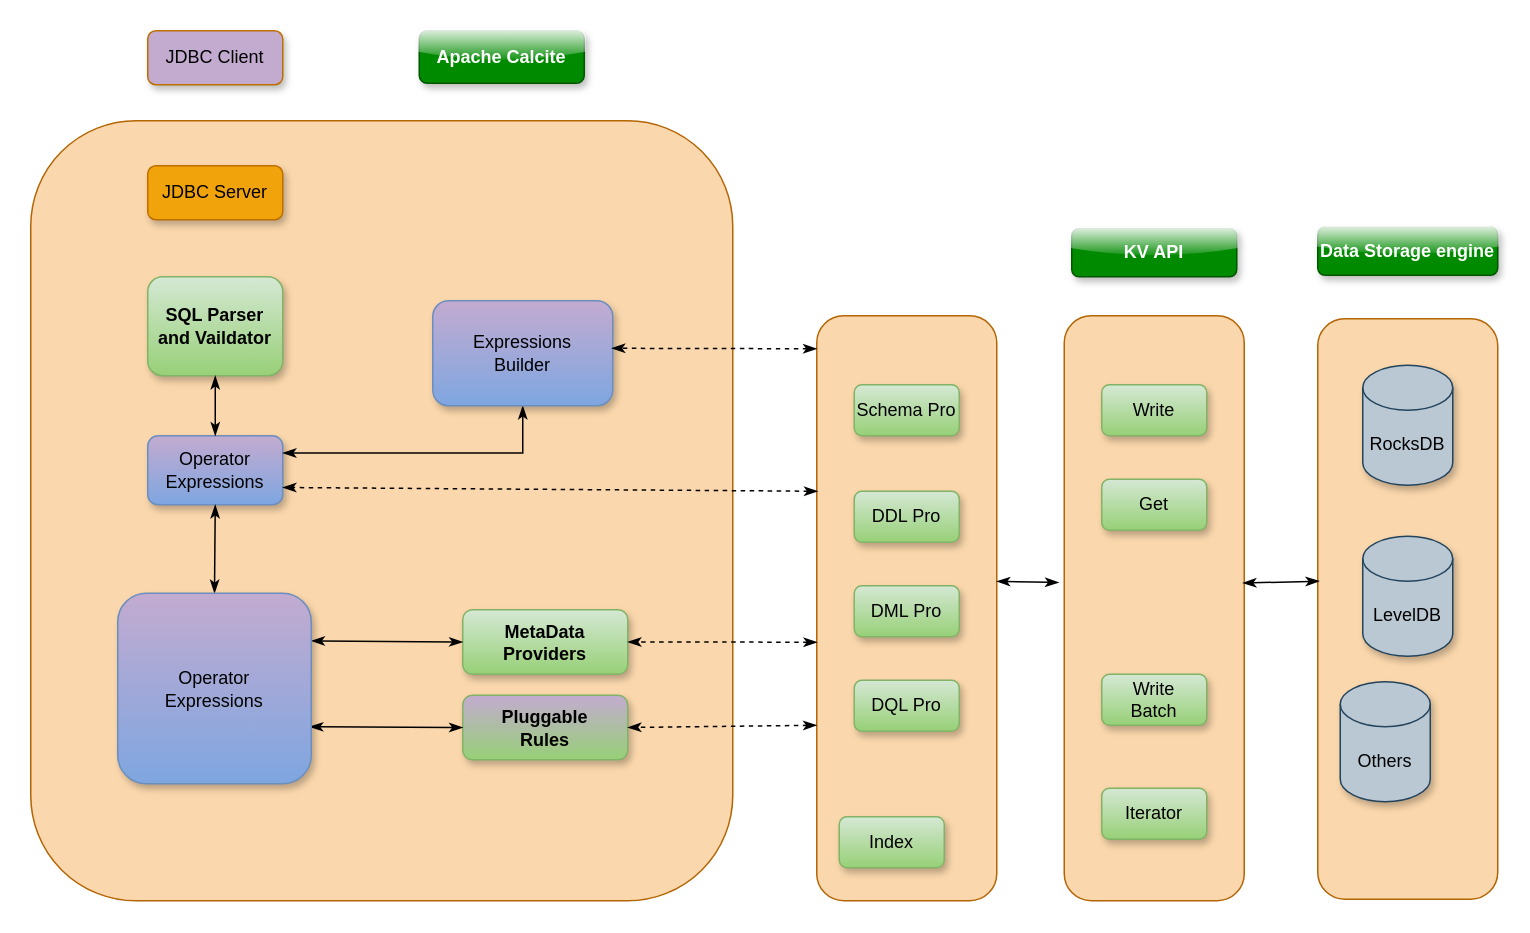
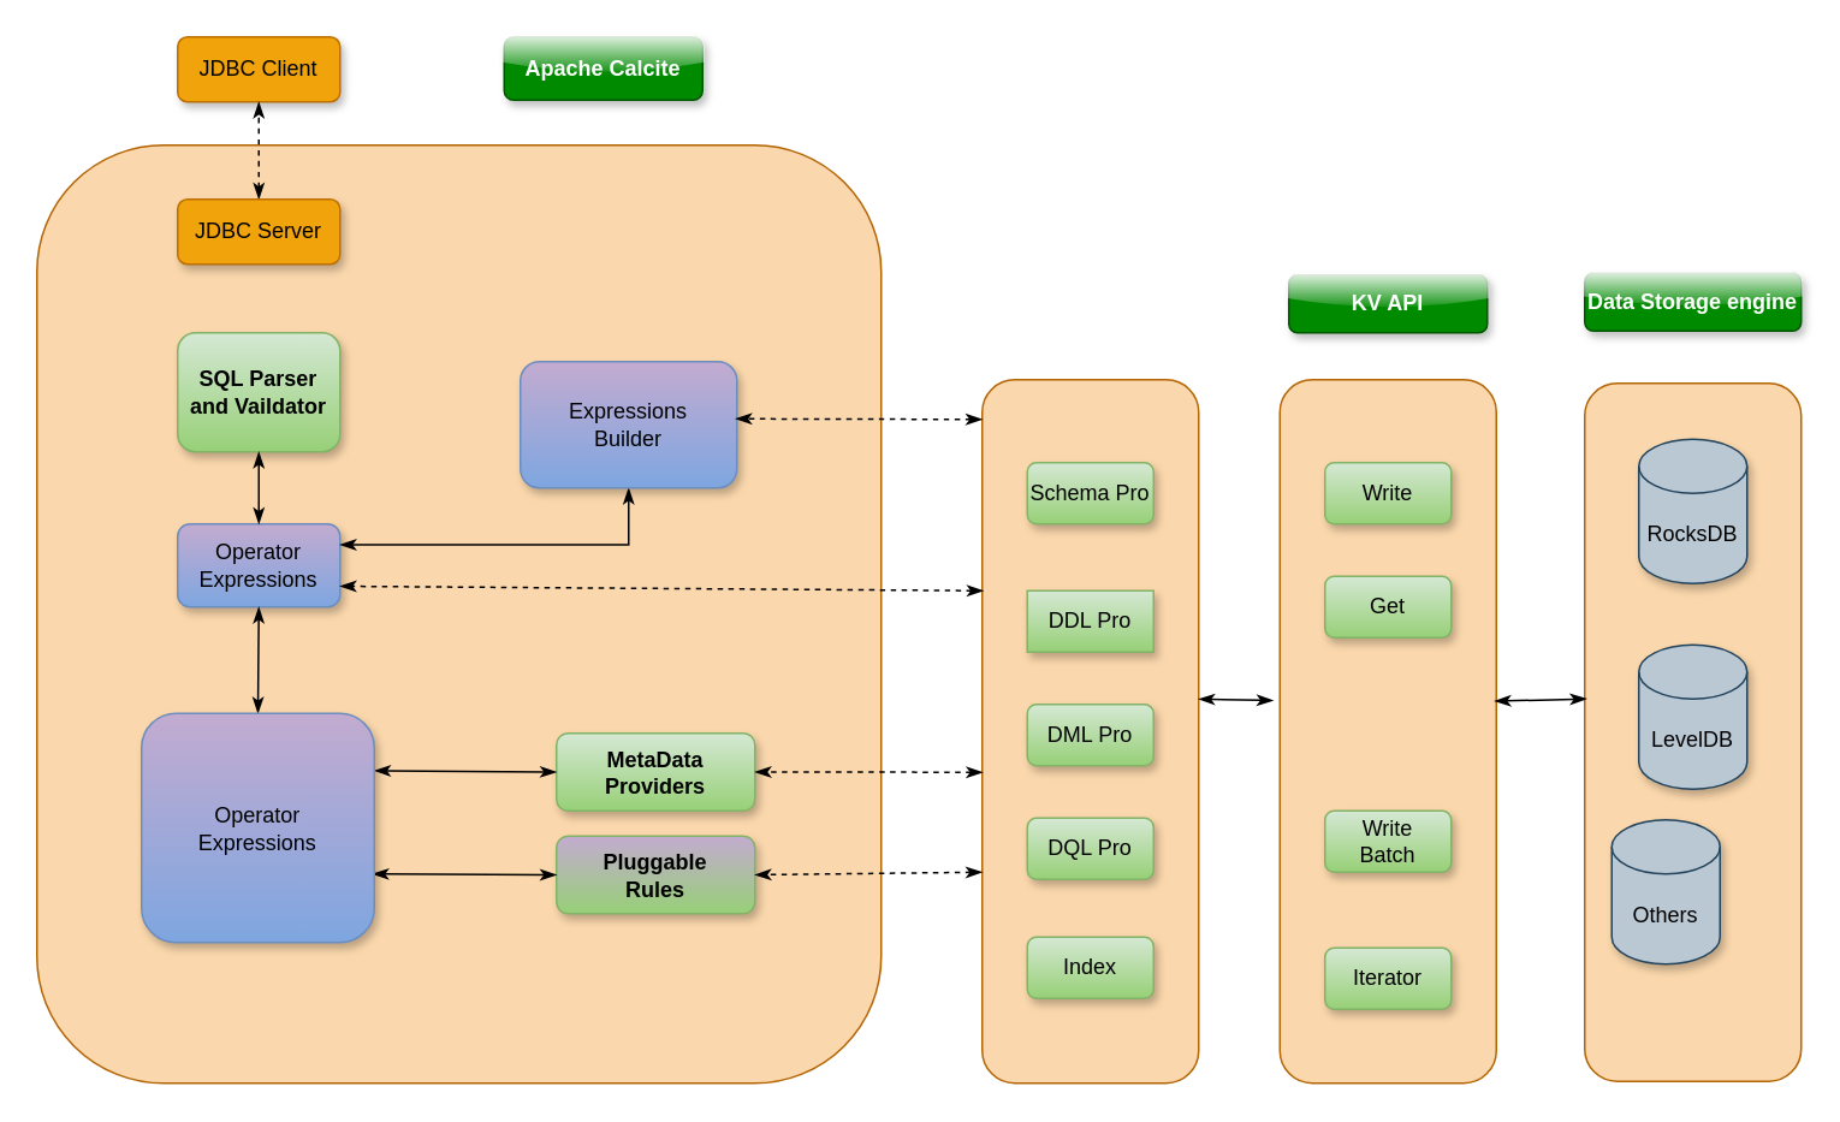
  <mxCell id="0" />
  <mxCell id="1" parent="0" />
  <mxCell id="2" value="" style="rounded=1;whiteSpace=wrap;html=1;hachureGap=4;pointerEvents=0;strokeWidth=1;glass=0;shadow=0;fillColor=#fad7ac;strokeColor=#b46504;" parent="1" vertex="1"><mxGeometry x="20" y="80" width="468" height="520" as="geometry" /></mxCell>
  <mxCell id="3" value="Apache Calcite" style="rounded=1;whiteSpace=wrap;html=1;hachureGap=4;pointerEvents=0;fillColor=#008a00;strokeColor=#005700;fontColor=#ffffff;fontStyle=1;shadow=1;glass=1;" parent="1" vertex="1"><mxGeometry x="279" y="20" width="110" height="35" as="geometry" /></mxCell>
- <mxCell id="4" value="JDBC Client" style="rounded=1;whiteSpace=wrap;html=1;shadow=1;glass=0;hachureGap=4;pointerEvents=0;strokeWidth=1;fillColor=#c3abd0;strokeColor=#BD7000;fontColor=#000000;sketch=0;" parent="1" vertex="1"><mxGeometry x="98" y="20" width="90" height="36" as="geometry" /></mxCell>
+ <mxCell id="4" value="JDBC Client" style="rounded=1;whiteSpace=wrap;html=1;shadow=1;glass=0;hachureGap=4;pointerEvents=0;strokeWidth=1;fillColor=#f0a30a;strokeColor=#BD7000;fontColor=#000000;sketch=0;" parent="1" vertex="1"><mxGeometry x="98" y="20" width="90" height="36" as="geometry" /></mxCell>
+ <mxCell id="5" value="" style="edgeStyle=none;curved=1;rounded=0;orthogonalLoop=1;jettySize=auto;html=1;endArrow=classicThin;sourcePerimeterSpacing=8;targetPerimeterSpacing=8;dashed=1;startArrow=classicThin;startFill=1;endFill=1;entryX=0.5;entryY=1;entryDx=0;entryDy=0;exitX=0.5;exitY=0;exitDx=0;exitDy=0;" parent="1" source="6" target="4" edge="1"><mxGeometry relative="1" as="geometry"><mxPoint x="141" y="100" as="sourcePoint" /><Array as="points" /></mxGeometry></mxCell>
  <mxCell id="6" value="JDBC Server" style="rounded=1;whiteSpace=wrap;html=1;shadow=1;glass=0;hachureGap=4;pointerEvents=0;strokeWidth=1;fillColor=#f0a30a;strokeColor=#BD7000;fontColor=#000000;" parent="1" vertex="1"><mxGeometry x="98" y="110" width="90" height="36" as="geometry" /></mxCell>
  <mxCell id="7" value="SQL Parser&lt;br&gt;and Vaildator" style="rounded=1;whiteSpace=wrap;html=1;shadow=1;glass=0;hachureGap=4;pointerEvents=0;strokeWidth=1;fillColor=#D5E8D4;fontStyle=1;strokeColor=#82b366;gradientColor=#97d077;" parent="1" vertex="1"><mxGeometry x="98" y="184" width="90" height="66" as="geometry" /></mxCell>
  <mxCell id="8" value="Operator&lt;br&gt;Expressions" style="rounded=1;whiteSpace=wrap;html=1;shadow=1;glass=0;hachureGap=4;pointerEvents=0;strokeWidth=1;fillColor=#C3ABD0;gradientColor=#7ea6e0;strokeColor=#6c8ebf;" parent="1" vertex="1"><mxGeometry x="98" y="290" width="90" height="46" as="geometry" /></mxCell>
  <mxCell id="9" style="edgeStyle=orthogonalEdgeStyle;rounded=0;orthogonalLoop=1;jettySize=auto;html=1;exitX=0.5;exitY=1;exitDx=0;exitDy=0;startArrow=classicThin;startFill=1;endArrow=classicThin;endFill=1;sourcePerimeterSpacing=8;targetPerimeterSpacing=8;entryX=1;entryY=0.25;entryDx=0;entryDy=0;" parent="1" source="10" target="8" edge="1"><mxGeometry relative="1" as="geometry" /></mxCell>
  <mxCell id="10" value="Expressions&lt;br&gt;Builder" style="rounded=1;whiteSpace=wrap;html=1;shadow=1;glass=0;hachureGap=4;pointerEvents=0;strokeWidth=1;fillColor=#C3ABD0;gradientColor=#7ea6e0;strokeColor=#6C8EBF;" parent="1" vertex="1"><mxGeometry x="288" y="200" width="120" height="70" as="geometry" /></mxCell>
  <mxCell id="11" value="MetaData&lt;br&gt;Providers" style="rounded=1;whiteSpace=wrap;html=1;shadow=1;glass=0;hachureGap=4;pointerEvents=0;strokeWidth=1;fillColor=#d5e8d4;fontStyle=1;gradientColor=#97d077;strokeColor=#82b366;" parent="1" vertex="1"><mxGeometry x="308" y="406" width="110" height="43" as="geometry" /></mxCell>
  <mxCell id="12" value="Pluggable&lt;br&gt;Rules" style="rounded=1;whiteSpace=wrap;html=1;shadow=1;glass=0;hachureGap=4;pointerEvents=0;strokeWidth=1;fillColor=#C3ABD0;fontStyle=1;gradientColor=#97d077;strokeColor=#82b366;" parent="1" vertex="1"><mxGeometry x="308" y="463" width="110" height="43" as="geometry" /></mxCell>
  <mxCell id="13" value="" style="edgeStyle=none;curved=1;rounded=0;orthogonalLoop=1;jettySize=auto;html=1;endArrow=classicThin;sourcePerimeterSpacing=8;targetPerimeterSpacing=8;startArrow=classicThin;startFill=1;endFill=1;exitX=0.5;exitY=0;exitDx=0;exitDy=0;" parent="1" source="8" edge="1"><mxGeometry relative="1" as="geometry"><mxPoint x="153" y="194" as="sourcePoint" /><mxPoint x="143" y="250" as="targetPoint" /></mxGeometry></mxCell>
  <mxCell id="14" value="" style="edgeStyle=none;curved=1;rounded=0;orthogonalLoop=1;jettySize=auto;html=1;endArrow=classicThin;sourcePerimeterSpacing=8;targetPerimeterSpacing=8;startArrow=classicThin;startFill=1;endFill=1;entryX=0.5;entryY=1;entryDx=0;entryDy=0;exitX=0.5;exitY=0;exitDx=0;exitDy=0;" parent="1" source="40" target="8" edge="1"><mxGeometry relative="1" as="geometry"><mxPoint x="208" y="364" as="sourcePoint" /><mxPoint x="208" y="326" as="targetPoint" /></mxGeometry></mxCell>
  <mxCell id="15" value="" style="edgeStyle=none;curved=1;rounded=0;orthogonalLoop=1;jettySize=auto;html=1;endArrow=classicThin;sourcePerimeterSpacing=8;targetPerimeterSpacing=8;startArrow=classicThin;startFill=1;endFill=1;entryX=0;entryY=0.5;entryDx=0;entryDy=0;exitX=1;exitY=0.25;exitDx=0;exitDy=0;" parent="1" source="40" target="11" edge="1"><mxGeometry relative="1" as="geometry"><mxPoint x="234" y="425" as="sourcePoint" /><mxPoint x="153" y="346" as="targetPoint" /></mxGeometry></mxCell>
  <mxCell id="16" value="" style="edgeStyle=none;curved=1;rounded=0;orthogonalLoop=1;jettySize=auto;html=1;endArrow=classicThin;sourcePerimeterSpacing=8;targetPerimeterSpacing=8;startArrow=classicThin;startFill=1;endFill=1;entryX=0;entryY=0.5;entryDx=0;entryDy=0;exitX=0.992;exitY=0.701;exitDx=0;exitDy=0;exitPerimeter=0;" parent="1" source="40" target="12" edge="1"><mxGeometry relative="1" as="geometry"><mxPoint x="225" y="487" as="sourcePoint" /><mxPoint x="318" y="437.5" as="targetPoint" /></mxGeometry></mxCell>
  <mxCell id="17" value="KV API" style="rounded=1;whiteSpace=wrap;html=1;hachureGap=4;pointerEvents=0;fillColor=#008a00;strokeColor=#005700;fontColor=#ffffff;fontStyle=1;shadow=1;glass=1;" parent="1" vertex="1"><mxGeometry x="714" y="152" width="110" height="32" as="geometry" /></mxCell>
  <mxCell id="18" value="Data Storage engine" style="rounded=1;whiteSpace=wrap;html=1;hachureGap=4;pointerEvents=0;fillColor=#008a00;strokeColor=#005700;fontColor=#ffffff;fontStyle=1;shadow=1;glass=1;" parent="1" vertex="1"><mxGeometry x="878" y="151" width="120" height="32" as="geometry" /></mxCell>
  <mxCell id="19" value="" style="rounded=1;whiteSpace=wrap;html=1;shadow=0;glass=0;hachureGap=4;pointerEvents=0;strokeWidth=1;fillColor=#fad7ac;strokeColor=#b46504;" parent="1" vertex="1"><mxGeometry x="544" y="210" width="120" height="390" as="geometry" /></mxCell>
  <mxCell id="20" value="" style="rounded=1;whiteSpace=wrap;html=1;shadow=0;glass=0;hachureGap=4;pointerEvents=0;strokeWidth=1;fillColor=#fad7ac;strokeColor=#b46504;" parent="1" vertex="1"><mxGeometry x="709" y="210" width="120" height="390" as="geometry" /></mxCell>
  <mxCell id="21" value="" style="rounded=1;whiteSpace=wrap;html=1;shadow=0;glass=0;hachureGap=4;pointerEvents=0;strokeWidth=1;fillColor=#fad7ac;strokeColor=#b46504;" parent="1" vertex="1"><mxGeometry x="878" y="212" width="120" height="387" as="geometry" /></mxCell>
  <mxCell id="22" value="" style="edgeStyle=none;curved=1;rounded=0;orthogonalLoop=1;jettySize=auto;html=1;endArrow=classicThin;sourcePerimeterSpacing=8;targetPerimeterSpacing=8;dashed=1;startArrow=classicThin;startFill=1;endFill=1;entryX=0.994;entryY=0.453;entryDx=0;entryDy=0;entryPerimeter=0;" parent="1" target="10" edge="1"><mxGeometry relative="1" as="geometry"><mxPoint x="544" y="232" as="sourcePoint" /><mxPoint x="448" y="290" as="targetPoint" /><Array as="points" /></mxGeometry></mxCell>
  <mxCell id="23" value="" style="edgeStyle=none;curved=1;rounded=0;orthogonalLoop=1;jettySize=auto;html=1;endArrow=classicThin;sourcePerimeterSpacing=8;targetPerimeterSpacing=8;dashed=1;startArrow=classicThin;startFill=1;endFill=1;entryX=1;entryY=0.75;entryDx=0;entryDy=0;exitX=0.005;exitY=0.3;exitDx=0;exitDy=0;exitPerimeter=0;" parent="1" source="19" target="8" edge="1"><mxGeometry relative="1" as="geometry"><mxPoint x="559.52" y="241.06" as="sourcePoint" /><mxPoint x="417.28" y="241.71" as="targetPoint" /><Array as="points" /></mxGeometry></mxCell>
  <mxCell id="24" value="" style="edgeStyle=none;curved=1;rounded=0;orthogonalLoop=1;jettySize=auto;html=1;endArrow=classicThin;sourcePerimeterSpacing=8;targetPerimeterSpacing=8;dashed=1;startArrow=classicThin;startFill=1;endFill=1;entryX=1;entryY=0.5;entryDx=0;entryDy=0;exitX=0.002;exitY=0.558;exitDx=0;exitDy=0;exitPerimeter=0;" parent="1" source="19" target="11" edge="1"><mxGeometry relative="1" as="geometry"><mxPoint x="548" y="428" as="sourcePoint" /><mxPoint x="427.28" y="251.71" as="targetPoint" /><Array as="points" /></mxGeometry></mxCell>
  <mxCell id="25" value="" style="edgeStyle=none;curved=1;rounded=0;orthogonalLoop=1;jettySize=auto;html=1;endArrow=classicThin;sourcePerimeterSpacing=8;targetPerimeterSpacing=8;dashed=1;startArrow=classicThin;startFill=1;endFill=1;entryX=1;entryY=0.5;entryDx=0;entryDy=0;exitX=0;exitY=0.7;exitDx=0;exitDy=0;exitPerimeter=0;" parent="1" source="19" target="12" edge="1"><mxGeometry relative="1" as="geometry"><mxPoint x="548" y="482" as="sourcePoint" /><mxPoint x="428" y="437.5" as="targetPoint" /><Array as="points" /></mxGeometry></mxCell>
  <mxCell id="26" value="" style="edgeStyle=none;curved=1;rounded=0;orthogonalLoop=1;jettySize=auto;html=1;endArrow=classicThin;sourcePerimeterSpacing=8;targetPerimeterSpacing=8;startArrow=classicThin;startFill=1;endFill=1;exitX=-0.031;exitY=0.456;exitDx=0;exitDy=0;entryX=0.999;entryY=0.454;entryDx=0;entryDy=0;entryPerimeter=0;exitPerimeter=0;" parent="1" source="20" target="19" edge="1"><mxGeometry relative="1" as="geometry"><mxPoint x="689" y="474" as="sourcePoint" /><mxPoint x="679" y="410" as="targetPoint" /></mxGeometry></mxCell>
  <mxCell id="27" value="" style="edgeStyle=none;curved=1;rounded=0;orthogonalLoop=1;jettySize=auto;html=1;endArrow=classicThin;sourcePerimeterSpacing=8;targetPerimeterSpacing=8;startArrow=classicThin;startFill=1;endFill=1;exitX=0.992;exitY=0.457;exitDx=0;exitDy=0;exitPerimeter=0;entryX=0.008;entryY=0.452;entryDx=0;entryDy=0;entryPerimeter=0;" parent="1" source="20" target="21" edge="1"><mxGeometry relative="1" as="geometry"><mxPoint x="715.28" y="397.84" as="sourcePoint" /><mxPoint x="887" y="386" as="targetPoint" /></mxGeometry></mxCell>
  <mxCell id="28" value="RocksDB" style="shape=cylinder3;whiteSpace=wrap;html=1;boundedLbl=1;backgroundOutline=1;size=15;rounded=1;shadow=1;glass=0;hachureGap=4;pointerEvents=0;strokeWidth=1;fillColor=#bac8d3;strokeColor=#23445d;" parent="1" vertex="1"><mxGeometry x="908" y="243" width="60" height="80" as="geometry" /></mxCell>
  <mxCell id="29" value="LevelDB" style="shape=cylinder3;whiteSpace=wrap;html=1;boundedLbl=1;backgroundOutline=1;size=15;rounded=1;shadow=1;glass=0;hachureGap=4;pointerEvents=0;strokeWidth=1;fillColor=#bac8d3;strokeColor=#23445d;" parent="1" vertex="1"><mxGeometry x="908" y="357" width="60" height="80" as="geometry" /></mxCell>
  <mxCell id="30" value="Others" style="shape=cylinder3;whiteSpace=wrap;html=1;boundedLbl=1;backgroundOutline=1;size=15;rounded=1;shadow=1;glass=0;hachureGap=4;pointerEvents=0;strokeWidth=1;fillColor=#bac8d3;strokeColor=#23445d;" parent="1" vertex="1"><mxGeometry x="893" y="454" width="60" height="80" as="geometry" /></mxCell>
  <mxCell id="31" value="Schema Pro" style="rounded=1;whiteSpace=wrap;html=1;shadow=1;glass=0;hachureGap=4;pointerEvents=0;strokeWidth=1;fillColor=#d5e8d4;strokeColor=#82b366;gradientColor=#97d077;" parent="1" vertex="1"><mxGeometry x="569" y="256" width="70" height="34" as="geometry" /></mxCell>
- <mxCell id="32" value="DDL Pro" style="rounded=1;whiteSpace=wrap;html=1;shadow=1;glass=0;hachureGap=4;pointerEvents=0;strokeWidth=1;fillColor=#d5e8d4;gradientColor=#97d077;strokeColor=#82b366;" parent="1" vertex="1"><mxGeometry x="569" y="327" width="70" height="34" as="geometry" /></mxCell>
+ <mxCell id="32" value="DDL Pro" style="whiteSpace=wrap;html=1;shadow=1;glass=0;hachureGap=4;pointerEvents=0;strokeWidth=1;fillColor=#d5e8d4;gradientColor=#97d077;strokeColor=#82b366;rounded=0;" parent="1" vertex="1"><mxGeometry x="569" y="327" width="70" height="34" as="geometry" /></mxCell>
  <mxCell id="33" value="DML Pro" style="rounded=1;whiteSpace=wrap;html=1;shadow=1;glass=0;hachureGap=4;pointerEvents=0;strokeWidth=1;fillColor=#d5e8d4;gradientColor=#97d077;strokeColor=#82b366;" parent="1" vertex="1"><mxGeometry x="569" y="390" width="70" height="34" as="geometry" /></mxCell>
  <mxCell id="34" value="DQL Pro" style="rounded=1;whiteSpace=wrap;html=1;shadow=1;glass=0;hachureGap=4;pointerEvents=0;strokeWidth=1;fillColor=#d5e8d4;gradientColor=#97d077;strokeColor=#82b366;" parent="1" vertex="1"><mxGeometry x="569" y="453" width="70" height="34" as="geometry" /></mxCell>
  <mxCell id="35" value="Write" style="rounded=1;whiteSpace=wrap;html=1;shadow=1;glass=0;hachureGap=4;pointerEvents=0;strokeWidth=1;fillColor=#d5e8d4;strokeColor=#82b366;gradientColor=#97d077;" parent="1" vertex="1"><mxGeometry x="734" y="256" width="70" height="34" as="geometry" /></mxCell>
  <mxCell id="36" value="Get" style="rounded=1;whiteSpace=wrap;html=1;shadow=1;glass=0;hachureGap=4;pointerEvents=0;strokeWidth=1;fillColor=#d5e8d4;strokeColor=#82b366;gradientColor=#97d077;" parent="1" vertex="1"><mxGeometry x="734" y="319" width="70" height="34" as="geometry" /></mxCell>
  <mxCell id="37" value="Write&lt;br&gt;Batch" style="rounded=1;whiteSpace=wrap;html=1;shadow=1;glass=0;hachureGap=4;pointerEvents=0;strokeWidth=1;fillColor=#d5e8d4;strokeColor=#82b366;gradientColor=#97d077;" parent="1" vertex="1"><mxGeometry x="734" y="449" width="70" height="34" as="geometry" /></mxCell>
  <mxCell id="38" value="Iterator" style="rounded=1;whiteSpace=wrap;html=1;shadow=1;glass=0;hachureGap=4;pointerEvents=0;strokeWidth=1;fillColor=#d5e8d4;strokeColor=#82b366;gradientColor=#97d077;" parent="1" vertex="1"><mxGeometry x="734" y="525" width="70" height="34" as="geometry" /></mxCell>
- <mxCell id="39" value="Index" style="rounded=1;whiteSpace=wrap;html=1;shadow=1;glass=0;hachureGap=4;pointerEvents=0;strokeWidth=1;fillColor=#d5e8d4;gradientColor=#97d077;strokeColor=#82b366;" parent="1" vertex="1"><mxGeometry x="559" y="544" width="70" height="34" as="geometry" /></mxCell>
+ <mxCell id="39" value="Index" style="rounded=1;whiteSpace=wrap;html=1;shadow=1;glass=0;hachureGap=4;pointerEvents=0;strokeWidth=1;fillColor=#d5e8d4;gradientColor=#97d077;strokeColor=#82b366;" parent="1" vertex="1"><mxGeometry x="569" y="519" width="70" height="34" as="geometry" /></mxCell>
  <mxCell id="40" value="Operator&lt;br&gt;Expressions" style="rounded=1;whiteSpace=wrap;html=1;shadow=1;glass=0;hachureGap=4;pointerEvents=0;strokeWidth=1;fillColor=#C3ABD0;gradientColor=#7ea6e0;strokeColor=#6c8ebf;" vertex="1" parent="1"><mxGeometry x="78" y="395" width="129" height="127" as="geometry" /></mxCell>
